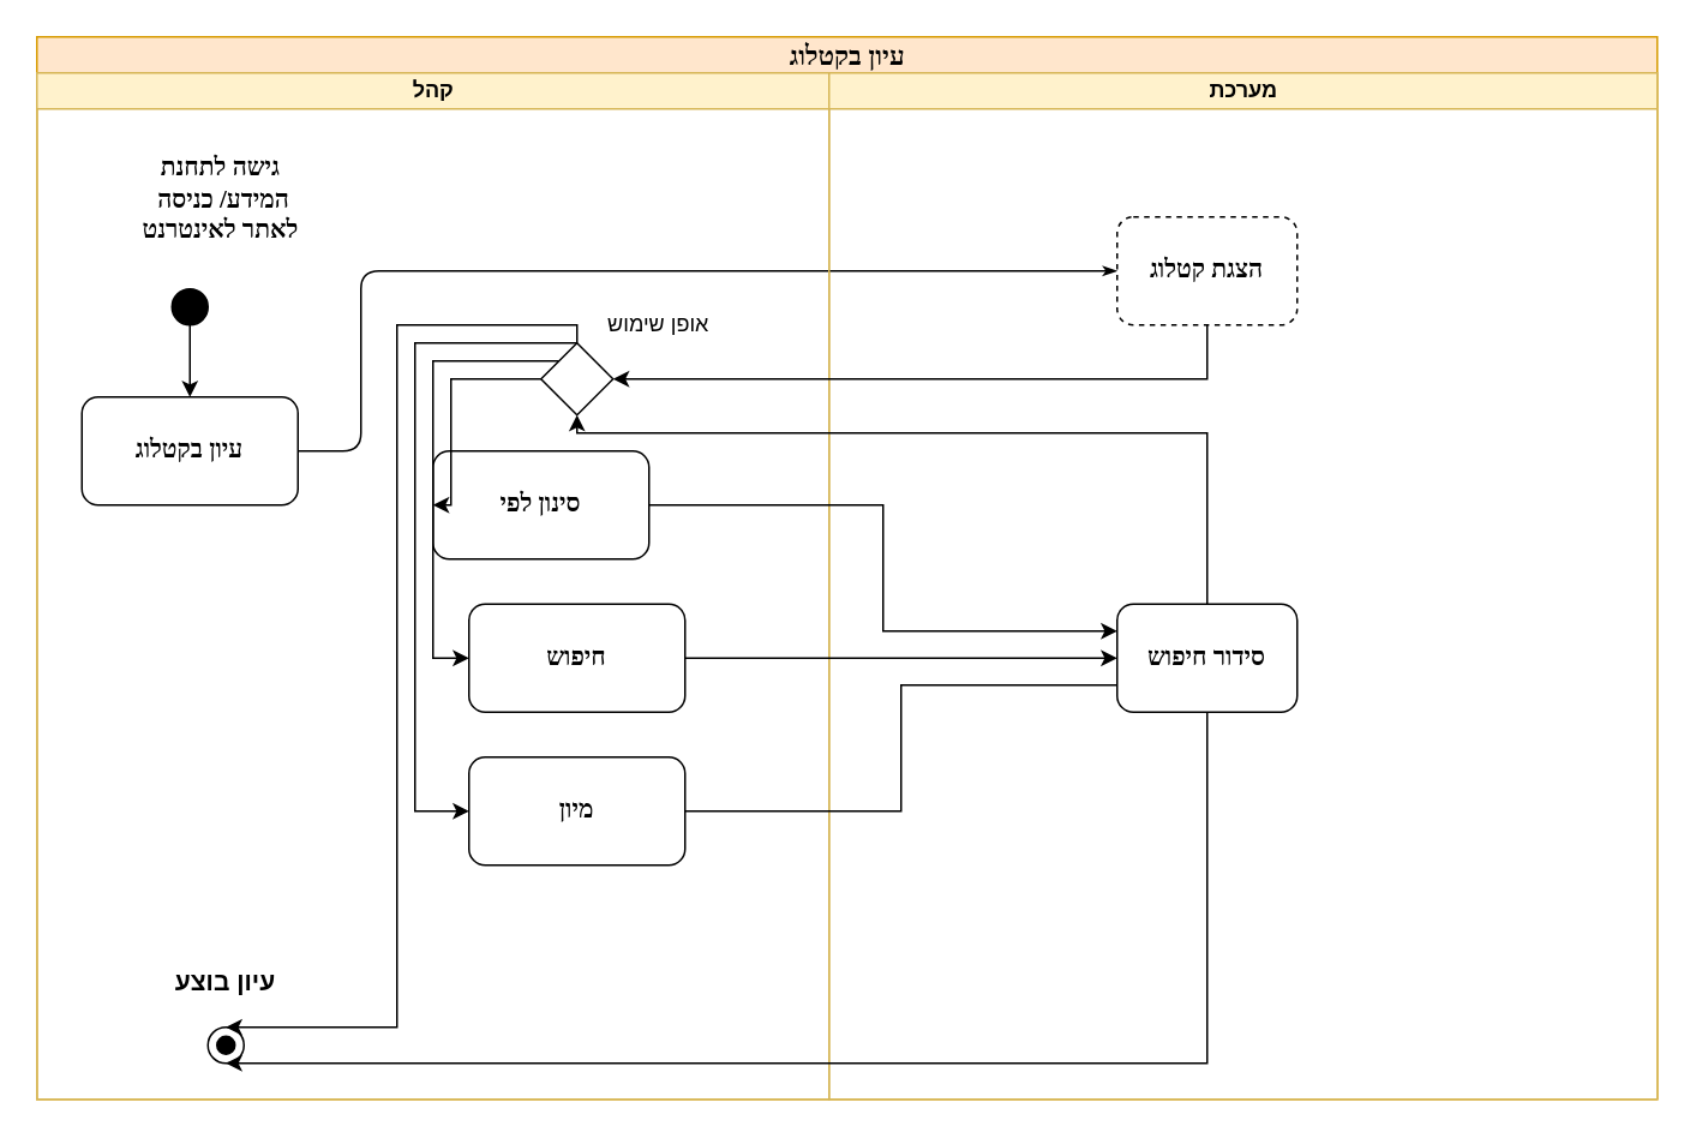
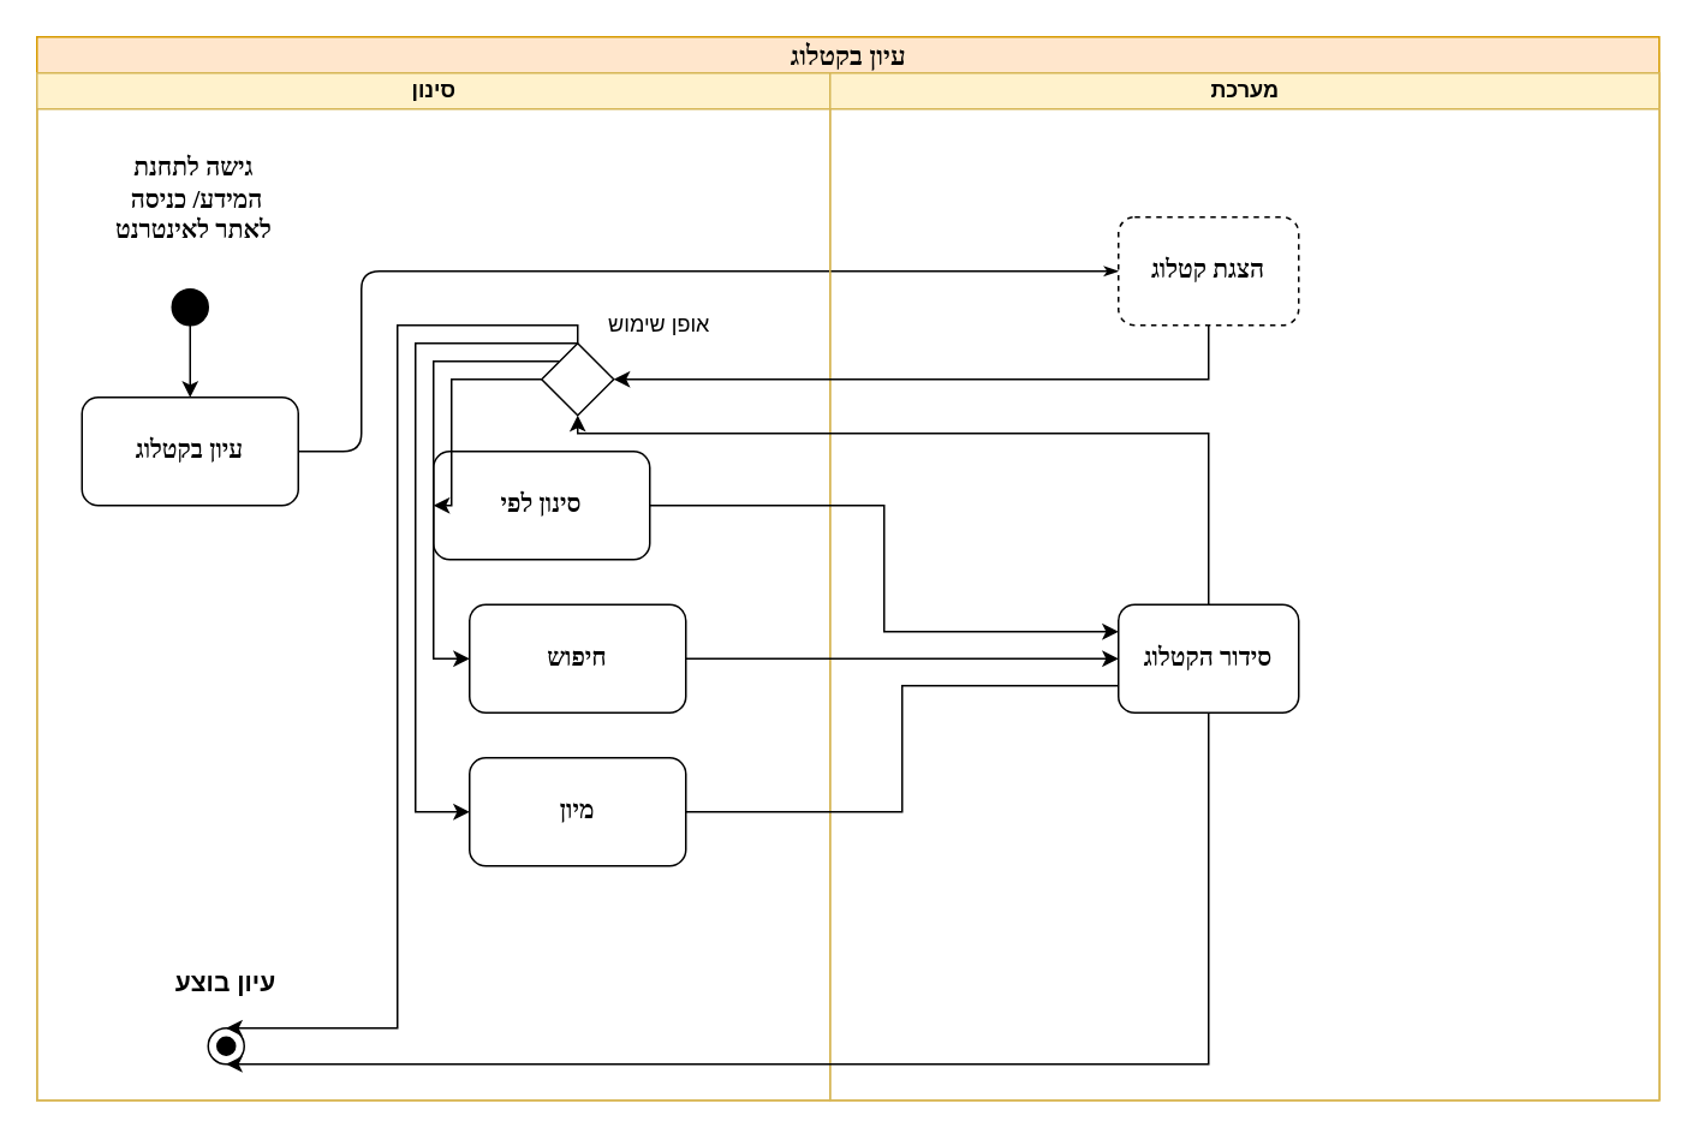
  <mxCell id="0" />
  <mxCell id="1" parent="0" />
  <mxCell id="2" value="&lt;font style=&quot;font-size: 15px&quot;&gt;עיון בקטלוג&lt;/font&gt;" style="swimlane;html=1;childLayout=stackLayout;startSize=20;rounded=0;shadow=0;labelBackgroundColor=none;strokeWidth=1;fontFamily=Verdana;fontSize=8;align=center;fillColor=#ffe6cc;strokeColor=#d79b00;" parent="1" vertex="1"><mxGeometry x="20" y="20" width="900" height="590" as="geometry" /></mxCell>
- <mxCell id="3" value="קהל" style="swimlane;html=1;startSize=20;fillColor=#fff2cc;strokeColor=#d6b656;" parent="2" vertex="1"><mxGeometry y="20" width="440" height="570" as="geometry" /></mxCell>
+ <mxCell id="3" value="סינון" style="swimlane;html=1;startSize=20;fillColor=#fff2cc;strokeColor=#d6b656;" parent="2" vertex="1"><mxGeometry y="20" width="440" height="570" as="geometry" /></mxCell>
  <mxCell id="4" value="&lt;font style=&quot;font-size: 14px&quot;&gt;&lt;b&gt;עיון בקטלוג&lt;/b&gt;&lt;/font&gt;" style="rounded=1;whiteSpace=wrap;html=1;shadow=0;labelBackgroundColor=none;strokeWidth=1;fontFamily=Verdana;fontSize=8;align=center;" parent="3" vertex="1"><mxGeometry x="25" y="180" width="120" height="60" as="geometry" /></mxCell>
- <mxCell id="5" value="&lt;b style=&quot;font-family: verdana;&quot;&gt;&amp;nbsp;גישה לתחנת&lt;br&gt;&amp;nbsp; המידע/ כניסה&lt;br&gt;&amp;nbsp; לאתר לאינטרנט&amp;nbsp;&lt;/b&gt;" style="text;html=1;align=center;verticalAlign=middle;resizable=0;points=[];autosize=1;strokeColor=none;fillColor=default;fontSize=14;" parent="3" vertex="1"><mxGeometry x="20" y="40" width="160" height="60" as="geometry" /></mxCell>
+ <mxCell id="5" value="&lt;b style=&quot;font-family: verdana;&quot;&gt;&amp;nbsp;גישה לתחנת&lt;br&gt;&amp;nbsp; המידע/ כניסה&lt;br&gt;&amp;nbsp; לאתר לאינטרנט&amp;nbsp;&lt;/b&gt;" style="text;html=1;align=center;verticalAlign=middle;resizable=0;points=[];autosize=1;strokeColor=none;fillColor=default;fontSize=14;" parent="3" vertex="1"><mxGeometry x="20" y="40" width="130" height="60" as="geometry" /></mxCell>
  <mxCell id="6" style="edgeStyle=orthogonalEdgeStyle;rounded=0;orthogonalLoop=1;jettySize=auto;html=1;entryX=0.5;entryY=0;entryDx=0;entryDy=0;fontSize=14;" parent="3" source="7" target="4" edge="1"><mxGeometry relative="1" as="geometry" /></mxCell>
  <mxCell id="7" value="" style="ellipse;whiteSpace=wrap;html=1;aspect=fixed;fontSize=14;fillColor=#000000;strokeColor=#000000;" parent="3" vertex="1"><mxGeometry x="75" y="120" width="20" height="20" as="geometry" /></mxCell>
  <mxCell id="8" value="" style="ellipse;whiteSpace=wrap;html=1;aspect=fixed;fontSize=14;strokeColor=#000000;fillColor=none;" parent="3" vertex="1"><mxGeometry x="95" y="530" width="20" height="20" as="geometry" /></mxCell>
  <mxCell id="9" value="" style="ellipse;whiteSpace=wrap;html=1;aspect=fixed;fontSize=14;strokeColor=#000000;fillColor=#000000;" parent="3" vertex="1"><mxGeometry x="100" y="535" width="10" height="10" as="geometry" /></mxCell>
  <mxCell id="10" value="&lt;b&gt;עיון בוצע&lt;/b&gt;" style="text;html=1;strokeColor=none;fillColor=none;align=center;verticalAlign=middle;whiteSpace=wrap;rounded=0;fontSize=14;" parent="3" vertex="1"><mxGeometry x="65" y="490" width="80" height="30" as="geometry" /></mxCell>
  <mxCell id="11" value="&lt;font style=&quot;font-size: 14px&quot;&gt;&lt;b&gt;סינון לפי&lt;/b&gt;&lt;/font&gt;" style="rounded=1;whiteSpace=wrap;html=1;shadow=0;labelBackgroundColor=none;strokeWidth=1;fontFamily=Verdana;fontSize=8;align=center;" parent="3" vertex="1"><mxGeometry x="220" y="210" width="120" height="60" as="geometry" /></mxCell>
  <mxCell id="12" value="&lt;font style=&quot;font-size: 14px&quot;&gt;&lt;b&gt;חיפוש&lt;/b&gt;&lt;/font&gt;" style="rounded=1;whiteSpace=wrap;html=1;shadow=0;labelBackgroundColor=none;strokeWidth=1;fontFamily=Verdana;fontSize=8;align=center;" parent="3" vertex="1"><mxGeometry x="240" y="295" width="120" height="60" as="geometry" /></mxCell>
  <mxCell id="13" value="&lt;font style=&quot;font-size: 14px&quot;&gt;&lt;b&gt;מיון&lt;/b&gt;&lt;/font&gt;" style="rounded=1;whiteSpace=wrap;html=1;shadow=0;labelBackgroundColor=none;strokeWidth=1;fontFamily=Verdana;fontSize=8;align=center;" parent="3" vertex="1"><mxGeometry x="240" y="380" width="120" height="60" as="geometry" /></mxCell>
  <mxCell id="14" style="edgeStyle=orthogonalEdgeStyle;rounded=0;orthogonalLoop=1;jettySize=auto;html=1;exitX=0;exitY=0.5;exitDx=0;exitDy=0;entryX=0;entryY=0.5;entryDx=0;entryDy=0;" parent="3" source="18" target="11" edge="1"><mxGeometry relative="1" as="geometry"><Array as="points"><mxPoint x="230" y="170" /><mxPoint x="230" y="240" /></Array></mxGeometry></mxCell>
  <mxCell id="15" style="edgeStyle=orthogonalEdgeStyle;rounded=0;orthogonalLoop=1;jettySize=auto;html=1;exitX=0;exitY=0;exitDx=0;exitDy=0;entryX=0;entryY=0.5;entryDx=0;entryDy=0;" parent="3" source="18" target="12" edge="1"><mxGeometry relative="1" as="geometry"><Array as="points"><mxPoint x="220" y="160" /><mxPoint x="220" y="325" /></Array></mxGeometry></mxCell>
  <mxCell id="16" style="edgeStyle=orthogonalEdgeStyle;rounded=0;orthogonalLoop=1;jettySize=auto;html=1;exitX=0.5;exitY=0;exitDx=0;exitDy=0;entryX=0;entryY=0.5;entryDx=0;entryDy=0;" parent="3" source="18" target="13" edge="1"><mxGeometry relative="1" as="geometry"><Array as="points"><mxPoint x="210" y="150" /><mxPoint x="210" y="410" /></Array></mxGeometry></mxCell>
  <mxCell id="17" style="edgeStyle=orthogonalEdgeStyle;rounded=0;orthogonalLoop=1;jettySize=auto;html=1;exitX=0.5;exitY=0;exitDx=0;exitDy=0;entryX=0.5;entryY=0;entryDx=0;entryDy=0;" edge="1" parent="3" source="18" target="8"><mxGeometry relative="1" as="geometry"><mxPoint x="150" y="530" as="targetPoint" /><Array as="points"><mxPoint x="300" y="140" /><mxPoint x="200" y="140" /><mxPoint x="200" y="530" /></Array></mxGeometry></mxCell>
  <mxCell id="18" value="" style="rhombus;whiteSpace=wrap;html=1;" parent="3" vertex="1"><mxGeometry x="280" y="150" width="40" height="40" as="geometry" /></mxCell>
  <mxCell id="19" value="אופן שימוש" style="text;html=1;align=center;verticalAlign=middle;resizable=0;points=[];autosize=1;strokeColor=none;fillColor=none;" parent="3" vertex="1"><mxGeometry x="310" y="130" width="70" height="20" as="geometry" /></mxCell>
  <mxCell id="20" style="edgeStyle=orthogonalEdgeStyle;rounded=1;html=1;labelBackgroundColor=none;startArrow=none;startFill=0;startSize=5;endArrow=classicThin;endFill=1;endSize=5;jettySize=auto;orthogonalLoop=1;strokeWidth=1;fontFamily=Verdana;fontSize=8" parent="2" source="4" target="22" edge="1"><mxGeometry relative="1" as="geometry"><Array as="points"><mxPoint x="180" y="230" /><mxPoint x="180" y="130" /></Array></mxGeometry></mxCell>
  <mxCell id="21" value="מערכת" style="swimlane;html=1;startSize=20;fillColor=#fff2cc;strokeColor=#d6b656;" parent="2" vertex="1"><mxGeometry x="440" y="20" width="460" height="570" as="geometry" /></mxCell>
  <mxCell id="22" value="&lt;span style=&quot;font-size: 14px&quot;&gt;&lt;b&gt;הצגת קטלוג&lt;/b&gt;&lt;/span&gt;" style="rounded=1;whiteSpace=wrap;html=1;shadow=0;labelBackgroundColor=none;strokeWidth=1;fontFamily=Verdana;fontSize=8;align=center;dashed=1;" parent="21" vertex="1"><mxGeometry x="160" y="80" width="100" height="60" as="geometry" /></mxCell>
- <mxCell id="23" value="&lt;span style=&quot;font-size: 14px&quot;&gt;&lt;b&gt;סידור חיפוש&lt;/b&gt;&lt;/span&gt;" style="rounded=1;whiteSpace=wrap;html=1;shadow=0;labelBackgroundColor=none;strokeWidth=1;fontFamily=Verdana;fontSize=8;align=center;" vertex="1" parent="21"><mxGeometry x="160" y="295" width="100" height="60" as="geometry" /></mxCell>
+ <mxCell id="23" value="&lt;span style=&quot;font-size: 14px&quot;&gt;&lt;b&gt;סידור הקטלוג&lt;/b&gt;&lt;/span&gt;" style="rounded=1;whiteSpace=wrap;html=1;shadow=0;labelBackgroundColor=none;strokeWidth=1;fontFamily=Verdana;fontSize=8;align=center;" vertex="1" parent="21"><mxGeometry x="160" y="295" width="100" height="60" as="geometry" /></mxCell>
  <mxCell id="24" style="edgeStyle=orthogonalEdgeStyle;rounded=0;orthogonalLoop=1;jettySize=auto;html=1;fontSize=14;entryX=1;entryY=0.5;entryDx=0;entryDy=0;" parent="2" source="22" target="18" edge="1"><mxGeometry relative="1" as="geometry"><mxPoint x="260" y="460" as="targetPoint" /><Array as="points"><mxPoint x="650" y="190" /></Array></mxGeometry></mxCell>
  <mxCell id="25" style="edgeStyle=orthogonalEdgeStyle;rounded=0;orthogonalLoop=1;jettySize=auto;html=1;exitX=1;exitY=0.5;exitDx=0;exitDy=0;entryX=0;entryY=0.25;entryDx=0;entryDy=0;" edge="1" parent="2" source="11" target="23"><mxGeometry relative="1" as="geometry"><mxPoint x="520" y="330" as="targetPoint" /></mxGeometry></mxCell>
  <mxCell id="26" style="edgeStyle=orthogonalEdgeStyle;rounded=0;orthogonalLoop=1;jettySize=auto;html=1;exitX=1;exitY=0.5;exitDx=0;exitDy=0;entryX=0;entryY=0.5;entryDx=0;entryDy=0;" edge="1" parent="2" source="12" target="23"><mxGeometry relative="1" as="geometry" /></mxCell>
  <mxCell id="27" style="edgeStyle=orthogonalEdgeStyle;rounded=0;orthogonalLoop=1;jettySize=auto;html=1;exitX=1;exitY=0.5;exitDx=0;exitDy=0;entryX=0;entryY=0.75;entryDx=0;entryDy=0;endArrow=none;" edge="1" parent="2" source="13" target="23"><mxGeometry relative="1" as="geometry" /></mxCell>
  <mxCell id="28" style="edgeStyle=orthogonalEdgeStyle;rounded=0;orthogonalLoop=1;jettySize=auto;html=1;exitX=0.5;exitY=1;exitDx=0;exitDy=0;entryX=0.5;entryY=1;entryDx=0;entryDy=0;" edge="1" parent="2" source="23" target="8"><mxGeometry relative="1" as="geometry"><mxPoint x="150" y="567" as="targetPoint" /><Array as="points"><mxPoint x="650" y="570" /></Array></mxGeometry></mxCell>
  <mxCell id="29" style="edgeStyle=orthogonalEdgeStyle;rounded=0;orthogonalLoop=1;jettySize=auto;html=1;exitX=0.5;exitY=0;exitDx=0;exitDy=0;entryX=0.5;entryY=1;entryDx=0;entryDy=0;" edge="1" parent="2" source="23" target="18"><mxGeometry relative="1" as="geometry"><Array as="points"><mxPoint x="650" y="220" /><mxPoint x="300" y="220" /></Array></mxGeometry></mxCell>
